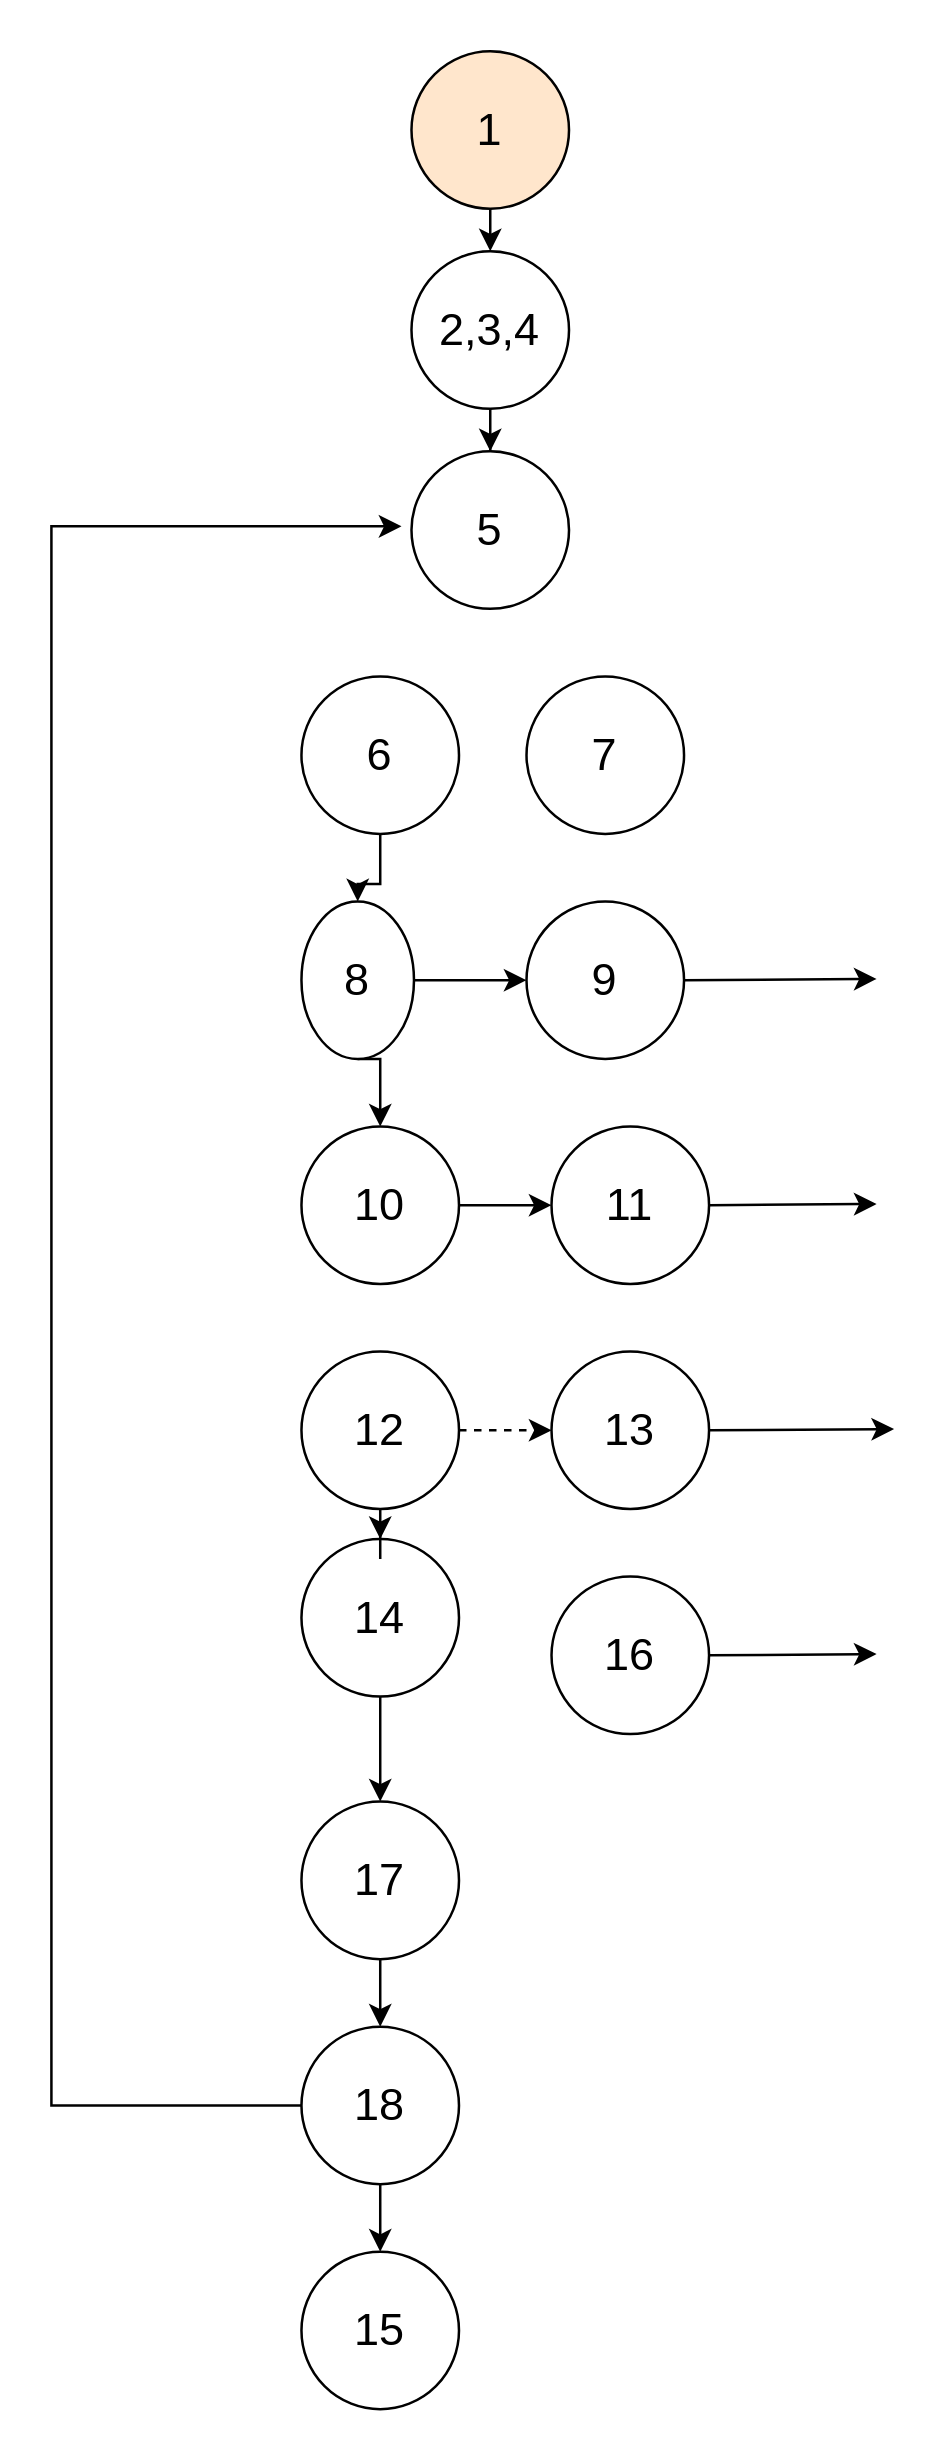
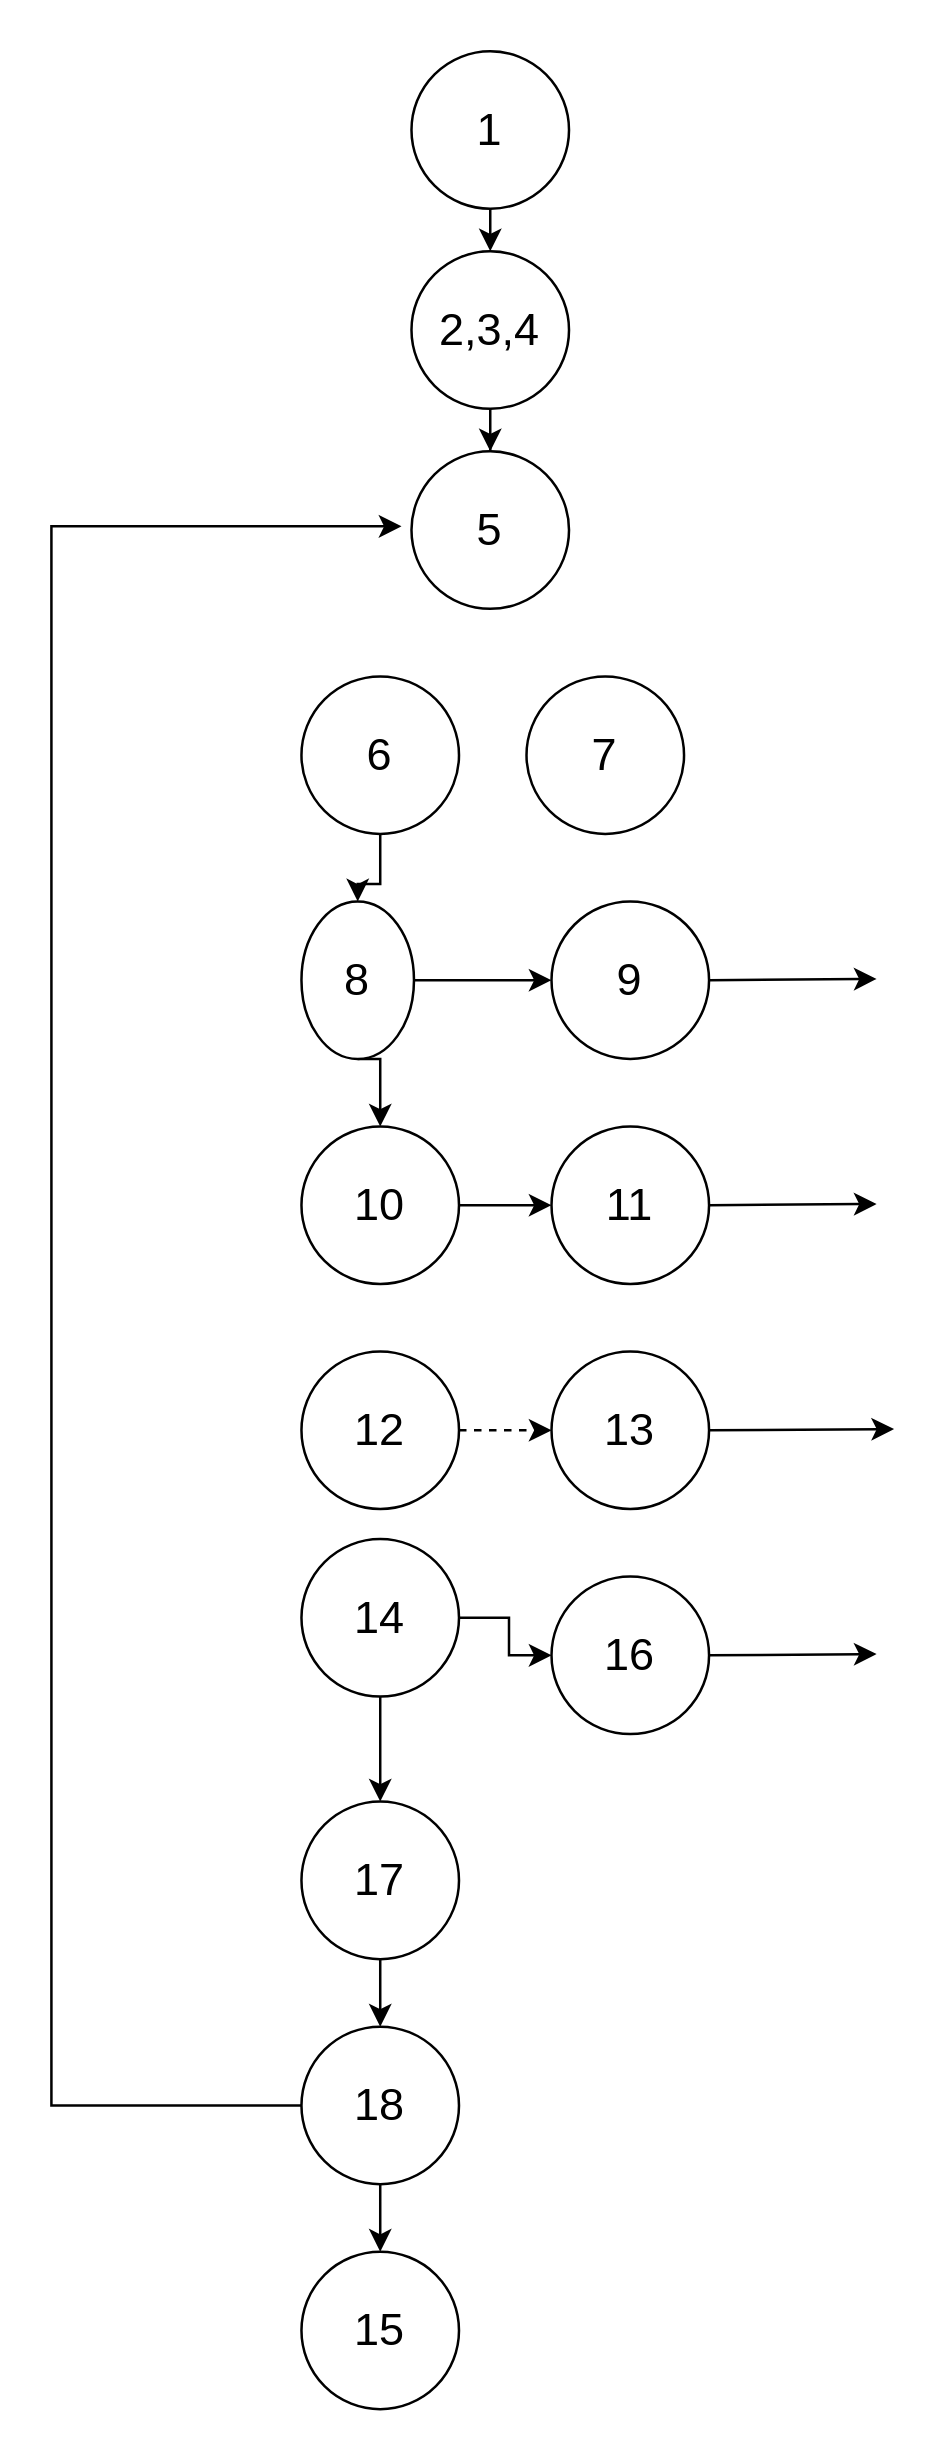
  <mxCell id="0" />
  <mxCell id="1" parent="0" />
  <mxCell id="2" style="edgeStyle=orthogonalEdgeStyle;rounded=0;orthogonalLoop=1;jettySize=auto;html=1;exitX=0.5;exitY=1;exitDx=0;exitDy=0;entryX=0.5;entryY=0;entryDx=0;entryDy=0;fontSize=18;" edge="1" parent="1" source="3" target="5"><mxGeometry relative="1" as="geometry" /></mxCell>
- <mxCell id="3" value="1" style="ellipse;whiteSpace=wrap;html=1;aspect=fixed;fontSize=18;fillColor=#ffe6cc;" vertex="1" parent="1"><mxGeometry x="164" y="20" width="63" height="63" as="geometry" /></mxCell>
+ <mxCell id="3" value="1" style="ellipse;whiteSpace=wrap;html=1;aspect=fixed;fontSize=18;" vertex="1" parent="1"><mxGeometry x="164" y="20" width="63" height="63" as="geometry" /></mxCell>
  <mxCell id="4" style="edgeStyle=orthogonalEdgeStyle;rounded=0;orthogonalLoop=1;jettySize=auto;html=1;exitX=0.5;exitY=1;exitDx=0;exitDy=0;fontSize=18;" edge="1" parent="1" source="5" target="6"><mxGeometry relative="1" as="geometry" /></mxCell>
  <mxCell id="5" value="2,3,4" style="ellipse;whiteSpace=wrap;html=1;aspect=fixed;fontSize=18;" vertex="1" parent="1"><mxGeometry x="164" y="100" width="63" height="63" as="geometry" /></mxCell>
  <mxCell id="6" value="5" style="ellipse;whiteSpace=wrap;html=1;aspect=fixed;fontSize=18;" vertex="1" parent="1"><mxGeometry x="164" y="180" width="63" height="63" as="geometry" /></mxCell>
  <mxCell id="7" style="edgeStyle=orthogonalEdgeStyle;rounded=0;orthogonalLoop=1;jettySize=auto;html=1;exitX=0.5;exitY=1;exitDx=0;exitDy=0;fontSize=18;" edge="1" parent="1" source="8" target="33"><mxGeometry relative="1" as="geometry" /></mxCell>
  <mxCell id="8" value="17" style="ellipse;whiteSpace=wrap;html=1;aspect=fixed;fontSize=18;" vertex="1" parent="1"><mxGeometry x="120" y="720" width="63" height="63" as="geometry" /></mxCell>
  <mxCell id="9" style="edgeStyle=orthogonalEdgeStyle;rounded=0;orthogonalLoop=1;jettySize=auto;html=1;exitX=0.5;exitY=1;exitDx=0;exitDy=0;fontSize=18;" edge="1" parent="1" source="11" target="8"><mxGeometry relative="1" as="geometry" /></mxCell>
+ <mxCell id="10" style="edgeStyle=orthogonalEdgeStyle;rounded=0;orthogonalLoop=1;jettySize=auto;html=1;exitX=1;exitY=0.5;exitDx=0;exitDy=0;fontSize=18;" edge="1" parent="1" source="11" target="30"><mxGeometry relative="1" as="geometry" /></mxCell>
  <mxCell id="11" value="14" style="ellipse;whiteSpace=wrap;html=1;aspect=fixed;fontSize=18;" vertex="1" parent="1"><mxGeometry x="120" y="615" width="63" height="63" as="geometry" /></mxCell>
  <mxCell id="12" style="edgeStyle=orthogonalEdgeStyle;rounded=0;orthogonalLoop=1;jettySize=auto;html=1;exitX=0.5;exitY=1;exitDx=0;exitDy=0;fontSize=18;" edge="1" parent="1" source="13" target="16"><mxGeometry relative="1" as="geometry" /></mxCell>
  <mxCell id="13" value="6" style="ellipse;whiteSpace=wrap;html=1;aspect=fixed;fontSize=18;" vertex="1" parent="1"><mxGeometry x="120" y="270" width="63" height="63" as="geometry" /></mxCell>
  <mxCell id="14" style="edgeStyle=orthogonalEdgeStyle;rounded=0;orthogonalLoop=1;jettySize=auto;html=1;exitX=0.5;exitY=1;exitDx=0;exitDy=0;entryX=0.5;entryY=0;entryDx=0;entryDy=0;fontSize=18;" edge="1" parent="1" source="16" target="18"><mxGeometry relative="1" as="geometry" /></mxCell>
  <mxCell id="15" style="edgeStyle=orthogonalEdgeStyle;rounded=0;orthogonalLoop=1;jettySize=auto;html=1;exitX=1;exitY=0.5;exitDx=0;exitDy=0;fontSize=18;" edge="1" parent="1" source="16" target="24"><mxGeometry relative="1" as="geometry" /></mxCell>
  <mxCell id="16" value="8" style="ellipse;whiteSpace=wrap;html=1;aspect=fixed;fontSize=18;" vertex="1" parent="1"><mxGeometry x="120" y="360" width="45" height="63" as="geometry" /></mxCell>
  <mxCell id="17" style="edgeStyle=orthogonalEdgeStyle;rounded=0;orthogonalLoop=1;jettySize=auto;html=1;exitX=1;exitY=0.5;exitDx=0;exitDy=0;fontSize=18;" edge="1" parent="1" source="18" target="26"><mxGeometry relative="1" as="geometry" /></mxCell>
  <mxCell id="18" value="10" style="ellipse;whiteSpace=wrap;html=1;aspect=fixed;fontSize=18;" vertex="1" parent="1"><mxGeometry x="120" y="450" width="63" height="63" as="geometry" /></mxCell>
- <mxCell id="19" style="edgeStyle=orthogonalEdgeStyle;rounded=0;orthogonalLoop=1;jettySize=auto;html=1;exitX=0.5;exitY=1;exitDx=0;exitDy=0;fontSize=18;" edge="1" parent="1" source="21" target="11"><mxGeometry relative="1" as="geometry" /></mxCell>
  <mxCell id="20" style="edgeStyle=orthogonalEdgeStyle;rounded=0;orthogonalLoop=1;jettySize=auto;html=1;exitX=1;exitY=0.5;exitDx=0;exitDy=0;entryX=0;entryY=0.5;entryDx=0;entryDy=0;fontSize=18;dashed=1;" edge="1" parent="1" source="21" target="28"><mxGeometry relative="1" as="geometry" /></mxCell>
  <mxCell id="21" value="12" style="ellipse;whiteSpace=wrap;html=1;aspect=fixed;fontSize=18;" vertex="1" parent="1"><mxGeometry x="120" y="540" width="63" height="63" as="geometry" /></mxCell>
  <mxCell id="22" value="7" style="ellipse;whiteSpace=wrap;html=1;aspect=fixed;fontSize=18;" vertex="1" parent="1"><mxGeometry x="210" y="270" width="63" height="63" as="geometry" /></mxCell>
  <mxCell id="23" style="edgeStyle=orthogonalEdgeStyle;rounded=0;orthogonalLoop=1;jettySize=auto;html=1;exitX=1;exitY=0.5;exitDx=0;exitDy=0;fontSize=18;" edge="1" parent="1" source="24"><mxGeometry relative="1" as="geometry"><mxPoint x="350" y="391" as="targetPoint" /></mxGeometry></mxCell>
- <mxCell id="24" value="9" style="ellipse;whiteSpace=wrap;html=1;aspect=fixed;fontSize=18;" vertex="1" parent="1"><mxGeometry x="210" y="360" width="63" height="63" as="geometry" /></mxCell>
+ <mxCell id="24" value="9" style="ellipse;whiteSpace=wrap;html=1;aspect=fixed;fontSize=18;" vertex="1" parent="1"><mxGeometry x="220" y="360" width="63" height="63" as="geometry" /></mxCell>
  <mxCell id="25" style="edgeStyle=orthogonalEdgeStyle;rounded=0;orthogonalLoop=1;jettySize=auto;html=1;exitX=1;exitY=0.5;exitDx=0;exitDy=0;fontSize=18;" edge="1" parent="1" source="26"><mxGeometry relative="1" as="geometry"><mxPoint x="350" y="481" as="targetPoint" /></mxGeometry></mxCell>
  <mxCell id="26" value="11" style="ellipse;whiteSpace=wrap;html=1;aspect=fixed;fontSize=18;" vertex="1" parent="1"><mxGeometry x="220" y="450" width="63" height="63" as="geometry" /></mxCell>
  <mxCell id="27" style="edgeStyle=orthogonalEdgeStyle;rounded=0;orthogonalLoop=1;jettySize=auto;html=1;exitX=1;exitY=0.5;exitDx=0;exitDy=0;fontSize=18;" edge="1" parent="1" source="28"><mxGeometry relative="1" as="geometry"><mxPoint x="357" y="571" as="targetPoint" /></mxGeometry></mxCell>
  <mxCell id="28" value="13" style="ellipse;whiteSpace=wrap;html=1;aspect=fixed;fontSize=18;" vertex="1" parent="1"><mxGeometry x="220" y="540" width="63" height="63" as="geometry" /></mxCell>
  <mxCell id="29" style="edgeStyle=orthogonalEdgeStyle;rounded=0;orthogonalLoop=1;jettySize=auto;html=1;exitX=1;exitY=0.5;exitDx=0;exitDy=0;fontSize=18;" edge="1" parent="1" source="30"><mxGeometry relative="1" as="geometry"><mxPoint x="350" y="661" as="targetPoint" /></mxGeometry></mxCell>
  <mxCell id="30" value="16" style="ellipse;whiteSpace=wrap;html=1;aspect=fixed;fontSize=18;" vertex="1" parent="1"><mxGeometry x="220" y="630" width="63" height="63" as="geometry" /></mxCell>
  <mxCell id="31" style="edgeStyle=orthogonalEdgeStyle;rounded=0;orthogonalLoop=1;jettySize=auto;html=1;exitX=0.5;exitY=1;exitDx=0;exitDy=0;fontSize=18;" edge="1" parent="1" source="33" target="34"><mxGeometry relative="1" as="geometry" /></mxCell>
  <mxCell id="32" style="edgeStyle=orthogonalEdgeStyle;rounded=0;orthogonalLoop=1;jettySize=auto;html=1;exitX=0;exitY=0.5;exitDx=0;exitDy=0;fontSize=18;" edge="1" parent="1" source="33"><mxGeometry relative="1" as="geometry"><mxPoint x="160" y="210" as="targetPoint" /><Array as="points"><mxPoint x="20" y="842" /><mxPoint x="20" y="210" /></Array></mxGeometry></mxCell>
  <mxCell id="33" value="18" style="ellipse;whiteSpace=wrap;html=1;aspect=fixed;fontSize=18;" vertex="1" parent="1"><mxGeometry x="120" y="810" width="63" height="63" as="geometry" /></mxCell>
  <mxCell id="34" value="15" style="ellipse;whiteSpace=wrap;html=1;aspect=fixed;fontSize=18;" vertex="1" parent="1"><mxGeometry x="120" y="900" width="63" height="63" as="geometry" /></mxCell>
